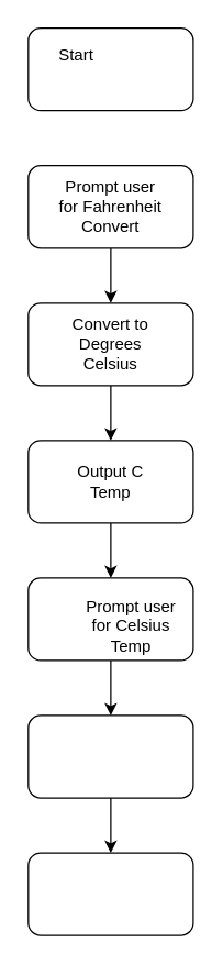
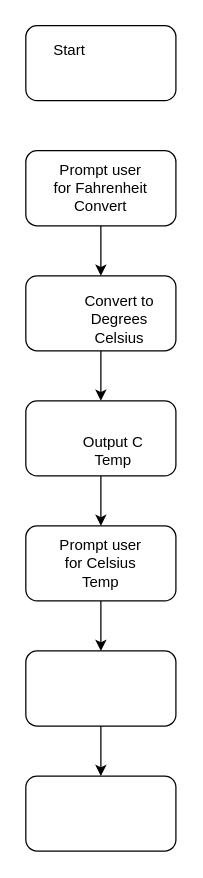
  <mxCell id="0" />
  <mxCell id="1" parent="0" />
  <mxCell id="2" value="" style="rounded=1;whiteSpace=wrap;html=1;" vertex="1" parent="1"><mxGeometry x="20" y="20" width="120" height="60" as="geometry" /></mxCell>
  <mxCell id="3" value="Start" style="text;html=1;strokeColor=none;fillColor=none;align=center;verticalAlign=middle;whiteSpace=wrap;rounded=0;" vertex="1" parent="1"><mxGeometry x="25" y="25" width="60" height="30" as="geometry" /></mxCell>
  <mxCell id="4" style="edgeStyle=orthogonalEdgeStyle;rounded=0;orthogonalLoop=1;jettySize=auto;html=1;entryX=0.5;entryY=0;entryDx=0;entryDy=0;" edge="1" parent="1" source="5" target="8"><mxGeometry relative="1" as="geometry" /></mxCell>
  <mxCell id="5" value="" style="rounded=1;whiteSpace=wrap;html=1;" vertex="1" parent="1"><mxGeometry x="20" y="120" width="120" height="60" as="geometry" /></mxCell>
  <mxCell id="6" value="Prompt user for Fahrenheit Convert" style="text;html=1;strokeColor=none;fillColor=none;align=center;verticalAlign=middle;whiteSpace=wrap;rounded=0;" vertex="1" parent="1"><mxGeometry x="40" y="132.5" width="80" height="35" as="geometry" /></mxCell>
  <mxCell id="7" style="edgeStyle=orthogonalEdgeStyle;rounded=0;orthogonalLoop=1;jettySize=auto;html=1;entryX=0.5;entryY=0;entryDx=0;entryDy=0;" edge="1" parent="1" source="8" target="17"><mxGeometry relative="1" as="geometry" /></mxCell>
  <mxCell id="8" value="" style="rounded=1;whiteSpace=wrap;html=1;" vertex="1" parent="1"><mxGeometry x="20" y="220" width="120" height="60" as="geometry" /></mxCell>
- <mxCell id="9" value="Convert to Degrees Celsius" style="text;html=1;strokeColor=none;fillColor=none;align=center;verticalAlign=middle;whiteSpace=wrap;rounded=0;" vertex="1" parent="1"><mxGeometry x="40" y="232.5" width="80" height="35" as="geometry" /></mxCell>
+ <mxCell id="9" value="Convert to Degrees Celsius" style="text;html=1;strokeColor=none;fillColor=none;align=center;verticalAlign=middle;whiteSpace=wrap;rounded=0;" vertex="1" parent="1"><mxGeometry x="55" y="237.5" width="80" height="35" as="geometry" /></mxCell>
  <mxCell id="10" style="edgeStyle=orthogonalEdgeStyle;rounded=0;orthogonalLoop=1;jettySize=auto;html=1;entryX=0.5;entryY=0;entryDx=0;entryDy=0;" edge="1" parent="1" source="11" target="14"><mxGeometry relative="1" as="geometry" /></mxCell>
  <mxCell id="11" value="" style="rounded=1;whiteSpace=wrap;html=1;" vertex="1" parent="1"><mxGeometry x="20" y="420" width="120" height="60" as="geometry" /></mxCell>
- <mxCell id="12" value="Prompt user for Celsius Temp" style="text;html=1;strokeColor=none;fillColor=none;align=center;verticalAlign=middle;whiteSpace=wrap;rounded=0;" vertex="1" parent="1"><mxGeometry x="55" y="437.5" width="80" height="35" as="geometry" /></mxCell>
+ <mxCell id="12" value="Prompt user for Celsius Temp" style="text;html=1;strokeColor=none;fillColor=none;align=center;verticalAlign=middle;whiteSpace=wrap;rounded=0;" vertex="1" parent="1"><mxGeometry x="40" y="432.5" width="80" height="35" as="geometry" /></mxCell>
  <mxCell id="13" style="edgeStyle=orthogonalEdgeStyle;rounded=0;orthogonalLoop=1;jettySize=auto;html=1;entryX=0.5;entryY=0;entryDx=0;entryDy=0;" edge="1" parent="1" source="14" target="15"><mxGeometry relative="1" as="geometry" /></mxCell>
  <mxCell id="14" value="" style="rounded=1;whiteSpace=wrap;html=1;" vertex="1" parent="1"><mxGeometry x="20" y="520" width="120" height="60" as="geometry" /></mxCell>
  <mxCell id="15" value="" style="rounded=1;whiteSpace=wrap;html=1;" vertex="1" parent="1"><mxGeometry x="20" y="620" width="120" height="60" as="geometry" /></mxCell>
  <mxCell id="16" style="edgeStyle=orthogonalEdgeStyle;rounded=0;orthogonalLoop=1;jettySize=auto;html=1;entryX=0.5;entryY=0;entryDx=0;entryDy=0;" edge="1" parent="1" source="17" target="11"><mxGeometry relative="1" as="geometry" /></mxCell>
  <mxCell id="17" value="" style="rounded=1;whiteSpace=wrap;html=1;" vertex="1" parent="1"><mxGeometry x="20" y="320" width="120" height="60" as="geometry" /></mxCell>
- <mxCell id="18" value="Output C Temp" style="text;html=1;strokeColor=none;fillColor=none;align=center;verticalAlign=middle;whiteSpace=wrap;rounded=0;" vertex="1" parent="1"><mxGeometry x="40" y="332.5" width="80" height="35" as="geometry" /></mxCell>
+ <mxCell id="18" value="Output C Temp" style="text;html=1;strokeColor=none;fillColor=none;align=center;verticalAlign=middle;whiteSpace=wrap;rounded=0;" vertex="1" parent="1"><mxGeometry x="50" y="342.5" width="80" height="35" as="geometry" /></mxCell>
